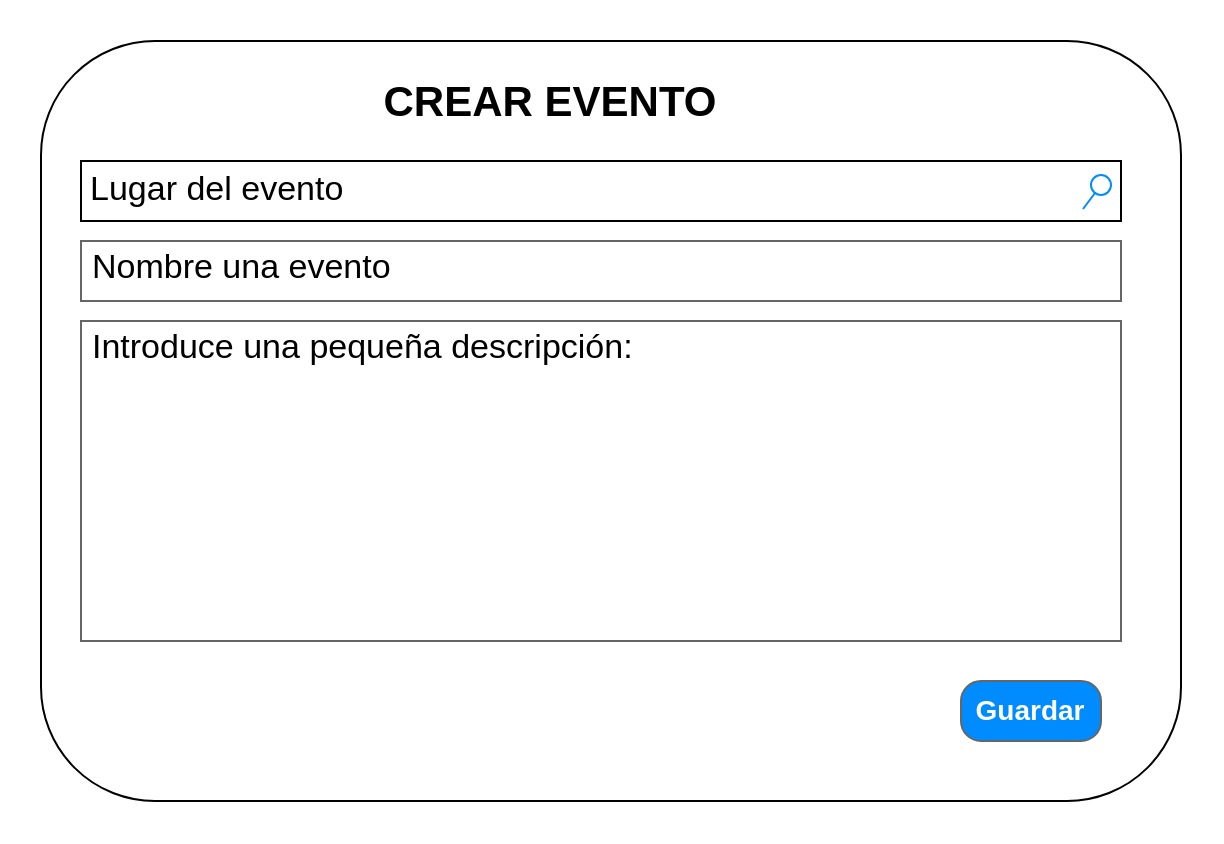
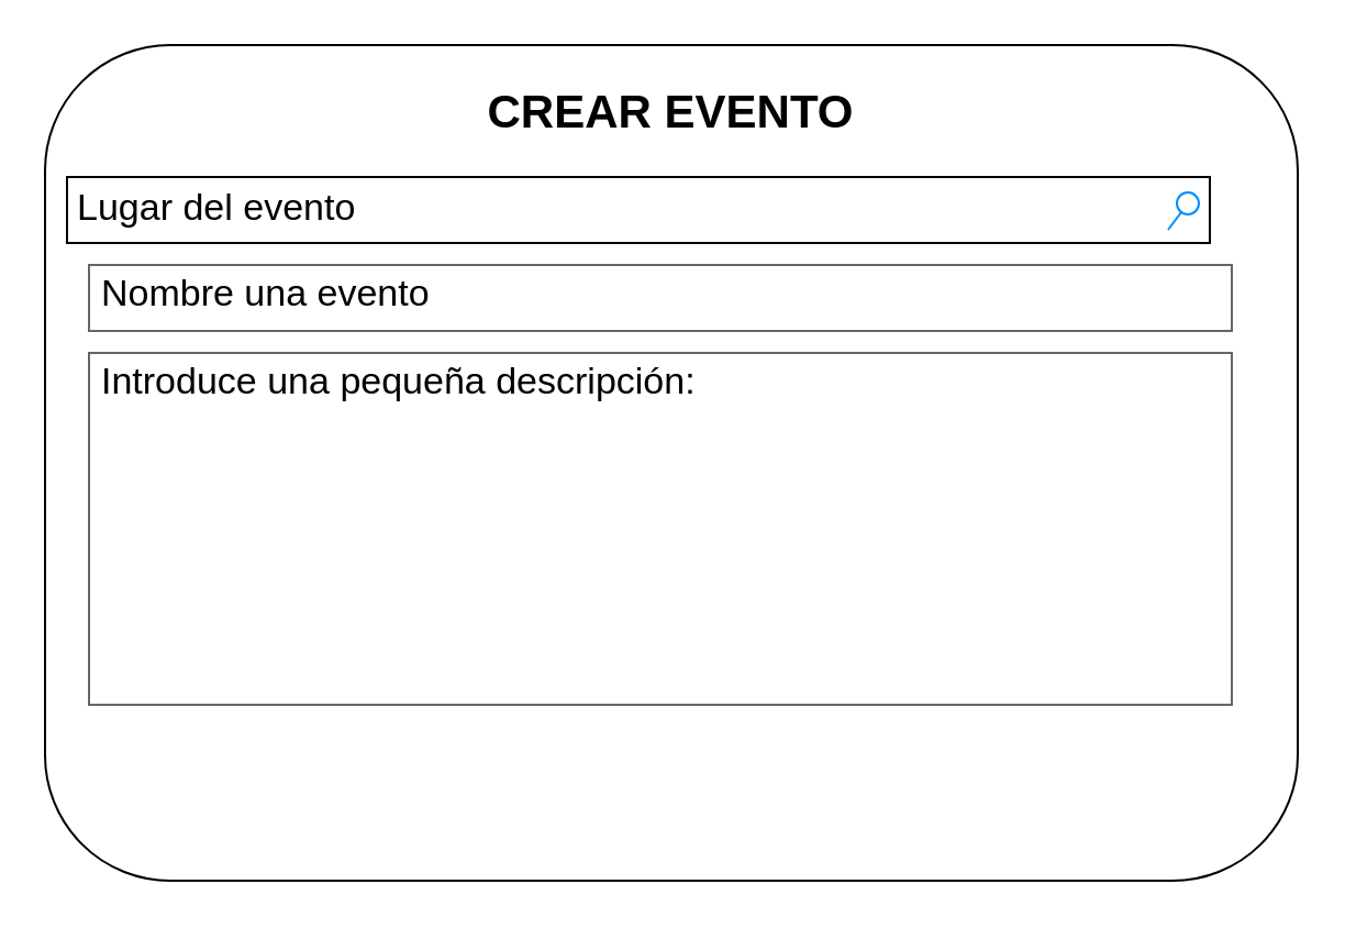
  <mxCell id="0" />
  <mxCell id="1" parent="0" />
  <mxCell id="2" value="" style="rounded=1;whiteSpace=wrap;html=1;strokeColor=#000000;fontSize=14;fontColor=#000000;align=left;" parent="1" vertex="1"><mxGeometry x="20" y="20" width="570" height="380" as="geometry" /></mxCell>
- <mxCell id="3" value="Lugar del evento" style="strokeWidth=1;shadow=0;dashed=0;align=center;html=1;shape=mxgraph.mockup.forms.searchBox;strokeColor=#000000;mainText=;strokeColor2=#008cff;fontColor=#000000;fontSize=17;align=left;spacingLeft=3;fontStyle=0" parent="1" vertex="1"><mxGeometry x="40" y="80" width="520" height="30" as="geometry" /></mxCell>
+ <mxCell id="3" value="Lugar del evento" style="strokeWidth=1;shadow=0;dashed=0;align=center;html=1;shape=mxgraph.mockup.forms.searchBox;strokeColor=#000000;mainText=;strokeColor2=#008cff;fontColor=#000000;fontSize=17;align=left;spacingLeft=3;fontStyle=0" parent="1" vertex="1"><mxGeometry x="30" y="80" width="520" height="30" as="geometry" /></mxCell>
  <mxCell id="4" value="Nombre una evento" style="strokeWidth=1;shadow=0;dashed=0;align=center;html=1;shape=mxgraph.mockup.text.textBox;fontColor=#000000;align=left;fontSize=17;spacingLeft=4;spacingTop=-3;strokeColor=#666666;mainText=;fontStyle=0" parent="1" vertex="1"><mxGeometry x="40" y="120" width="520" height="30" as="geometry" /></mxCell>
  <mxCell id="5" value="Introduce una pequeña descripción:" style="strokeWidth=1;shadow=0;dashed=0;align=center;html=1;shape=mxgraph.mockup.text.textBox;fontColor=#000000;align=left;fontSize=17;spacingLeft=4;spacingTop=-3;strokeColor=#666666;mainText=;fontStyle=0;verticalAlign=top;" parent="1" vertex="1"><mxGeometry x="40" y="160" width="520" height="160" as="geometry" /></mxCell>
- <mxCell id="6" value="&lt;b&gt;&lt;font style=&quot;font-size: 21px&quot;&gt;CREAR EVENTO&lt;/font&gt;&lt;/b&gt;" style="text;html=1;strokeColor=none;fillColor=none;align=center;verticalAlign=middle;whiteSpace=wrap;rounded=0;fontSize=14;fontColor=#000000;" parent="1" vertex="1"><mxGeometry x="185" y="40" width="180" height="20" as="geometry" /></mxCell>
- <mxCell id="7" value="Guardar" style="strokeWidth=1;shadow=0;dashed=0;align=center;html=1;shape=mxgraph.mockup.buttons.button;strokeColor=#666666;fontColor=#ffffff;mainText=;buttonStyle=round;fontSize=14;fontStyle=1;fillColor=#008cff;whiteSpace=wrap;" parent="1" vertex="1"><mxGeometry x="480" y="340" width="70" height="30" as="geometry" /></mxCell>
+ <mxCell id="6" value="&lt;b&gt;&lt;font style=&quot;font-size: 21px&quot;&gt;CREAR EVENTO&lt;/font&gt;&lt;/b&gt;" style="text;html=1;strokeColor=none;fillColor=none;align=center;verticalAlign=middle;whiteSpace=wrap;rounded=0;fontSize=14;fontColor=#000000;" parent="1" vertex="1"><mxGeometry x="215" y="40" width="180" height="20" as="geometry" /></mxCell>
